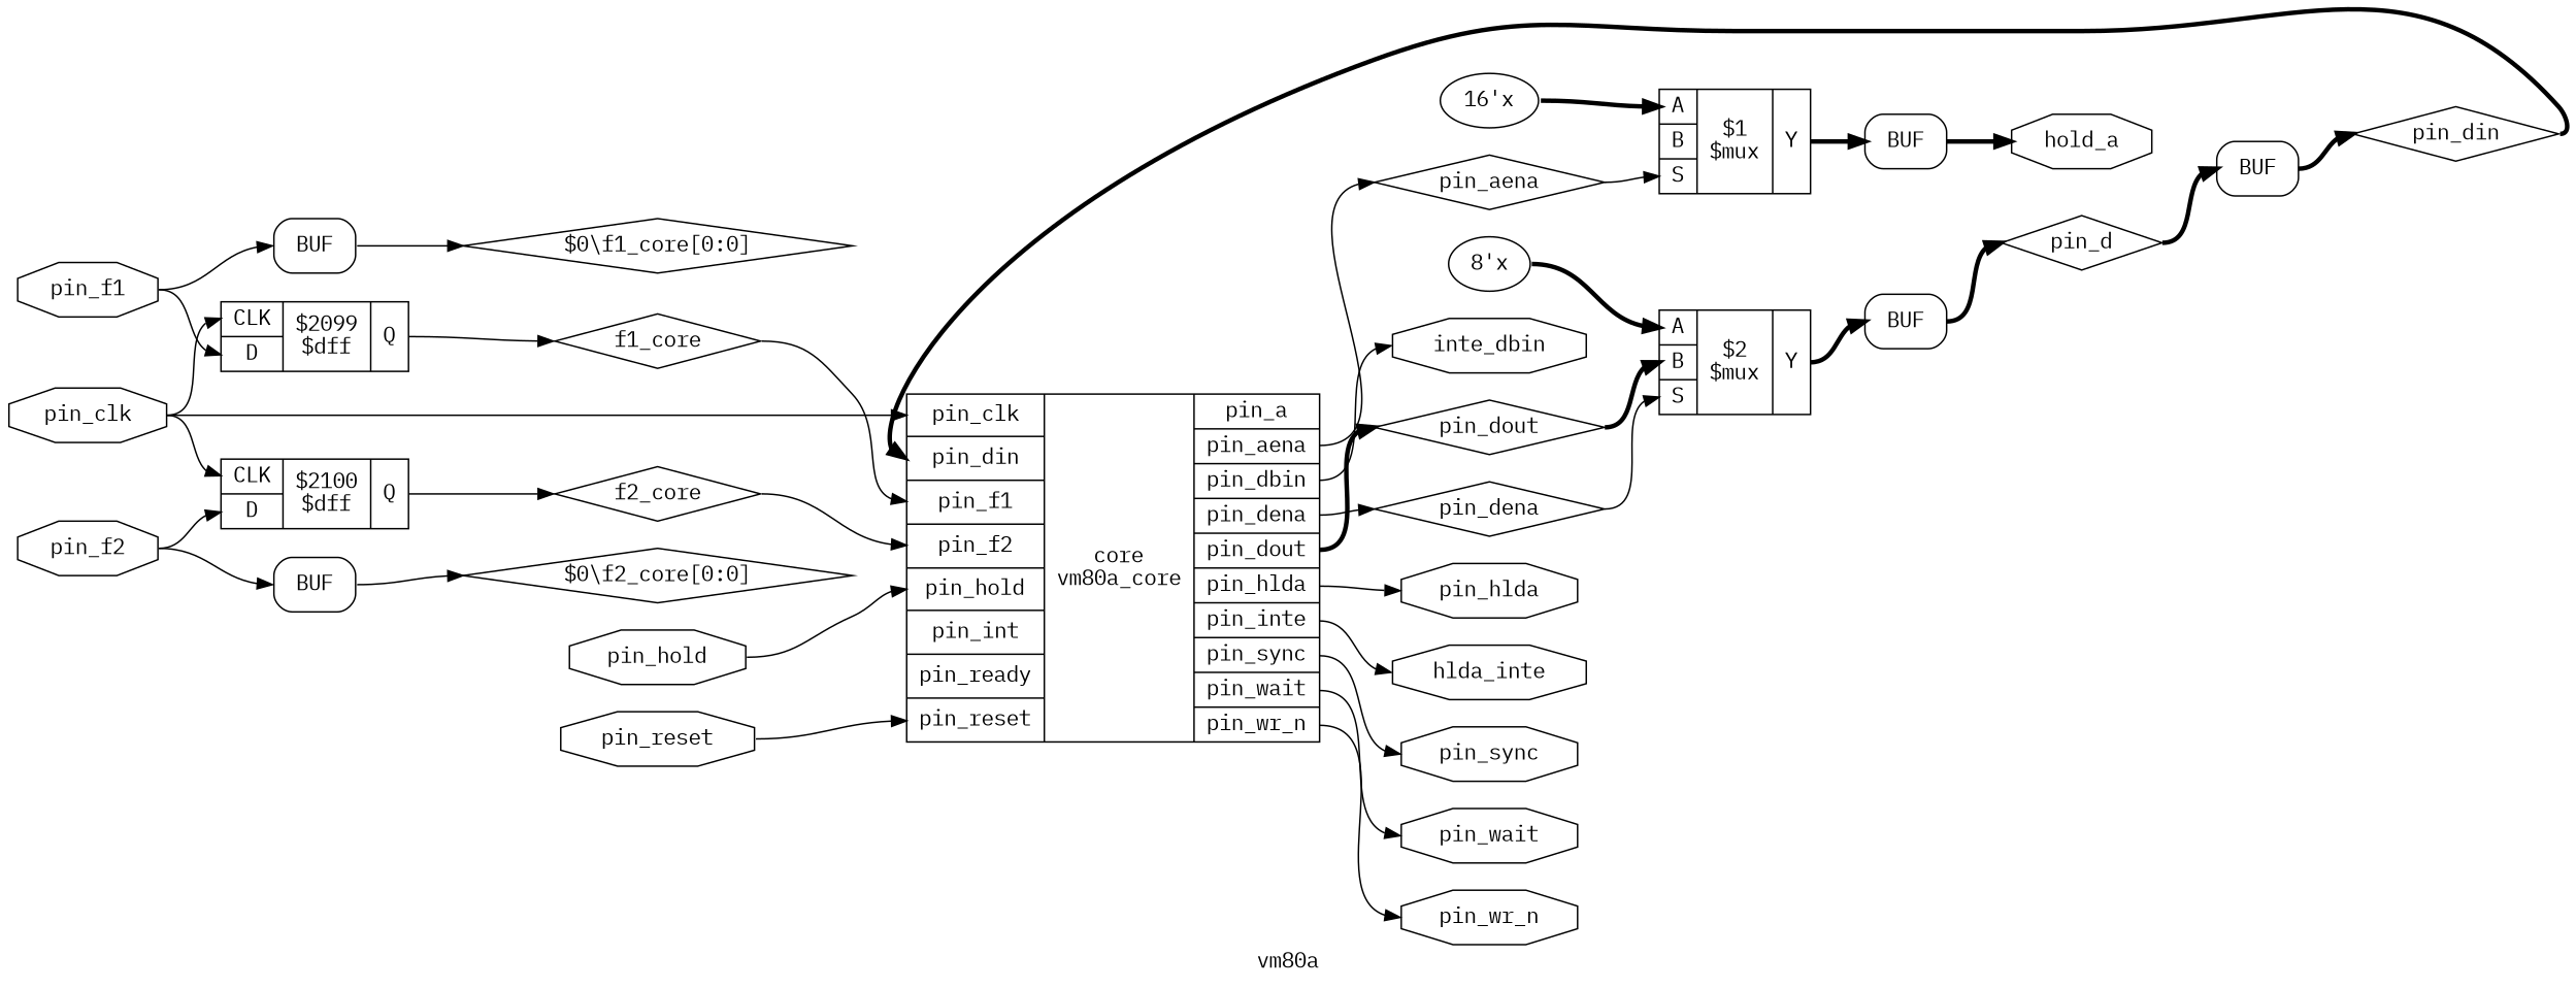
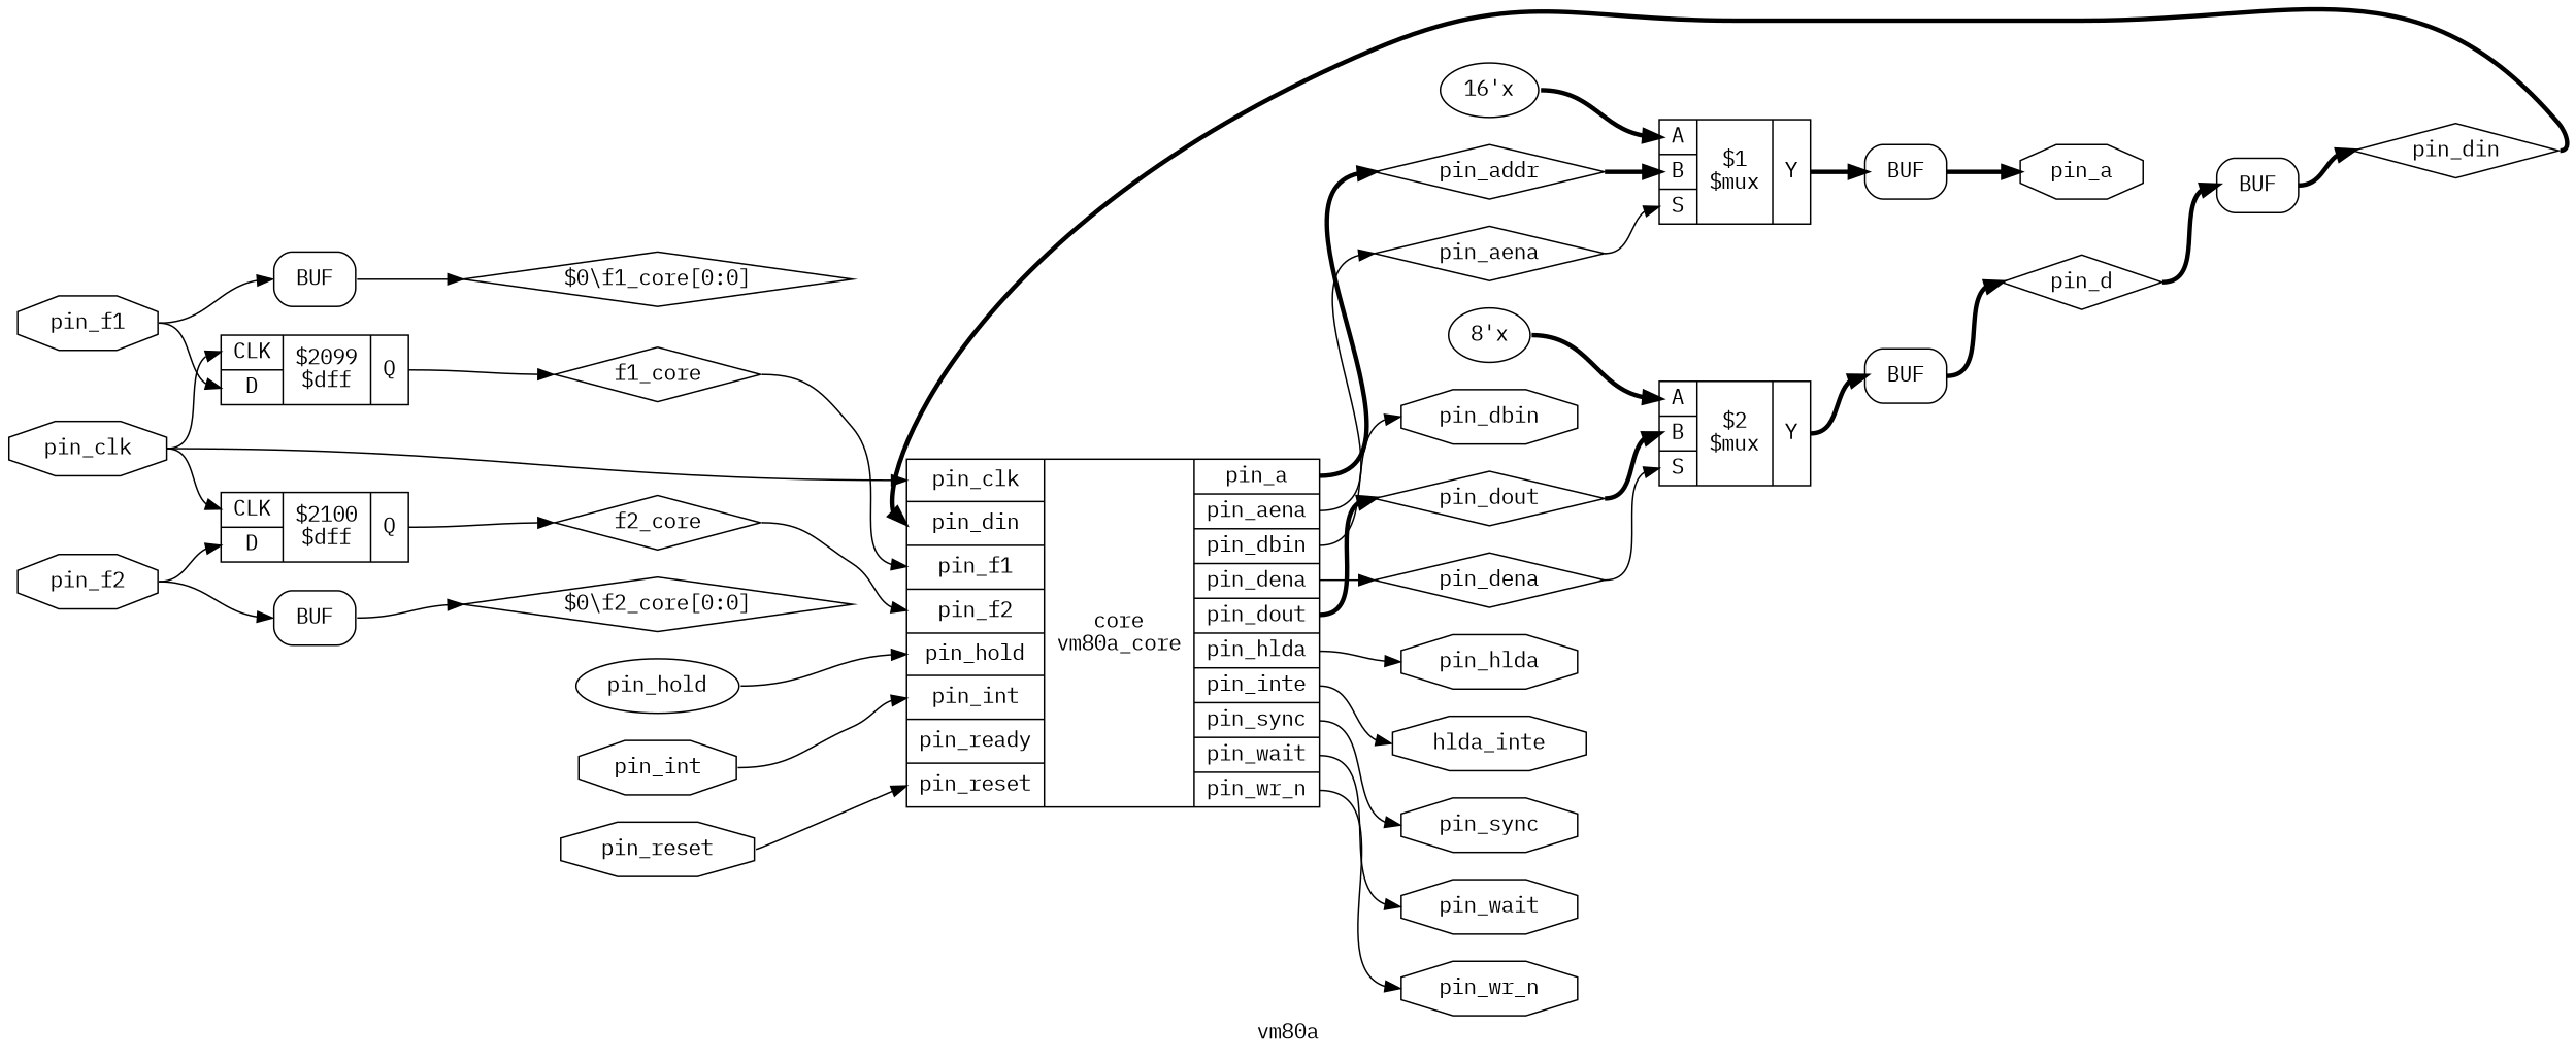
  digraph {
    fontname="IBM Plex Mono"
    label=vm80a
    rankdir=LR
    remincross=true
    node [color=black fontcolor=black fontname="IBM Plex Mono" shape=octagon]
    edge [color=black fontname="IBM Plex Mono" headport=w tailport=e]
    n1 [label=f2_core shape=diamond]
    n2 [label="{{<p26> pin_clk|<p9> pin_din|<p25> pin_f1|<p24> pin_f2|<p20> pin_hold|<p16> pin_int|<p18> pin_ready|<p23> pin_reset}|core\nvm80a_core|{<p22> pin_a|<p11> pin_aena|<p13> pin_dbin|<p10> pin_dena|<p8> pin_dout|<p19> pin_hlda|<p15> pin_inte|<p14> pin_sync|<p17> pin_wait|<p12> pin_wr_n}}" shape=record color="" fontcolor=""]
+   n3 [label=pin_addr shape=diamond]
    n4 [label=pin_dout shape=diamond]
    n5 [label=pin_dena shape=diamond]
    n6 [label=pin_aena shape=diamond]
    n7 [label=pin_wr_n]
-   n8 [label=inte_dbin]
+   n8 [label=pin_dbin]
    n9 [label=pin_sync]
    n10 [label=hlda_inte]
    n11 [label=pin_wait]
    n12 [label=pin_hlda]
    n13 [label=f1_core shape=diamond]
    n14 [label="{{<p33> A|<p34> B|<p35> S}|$1\n$mux|{<p36> Y}}" shape=record color="" fontcolor=""]
    n15 [label=BUF shape=box style=rounded color="" fontcolor=""]
    n16 [label="{{<p33> A|<p34> B|<p35> S}|$2\n$mux|{<p36> Y}}" shape=record color="" fontcolor=""]
    n17 [label=BUF shape=box style=rounded color="" fontcolor=""]
    n18 [label=pin_din shape=diamond]
-   n20 [label=pin_hold]
+   n19 [label=pin_int]
+   n20 [label=pin_hold shape=ellipse]
    n21 [label=pin_d shape=diamond]
    n22 [label=BUF shape=box style=rounded color="" fontcolor=""]
-   n23 [label=hold_a]
+   n23 [label=pin_a]
    n24 [label=pin_reset]
    n25 [label=pin_f2]
    n26 [label="{{<p27> CLK|<p28> D}|$2100\n$dff|{<p29> Q}}" shape=record color="" fontcolor=""]
    n27 [label=BUF shape=box style=rounded color="" fontcolor=""]
    n28 [label="$0\\f2_core[0:0]" shape=diamond color="" fontcolor=""]
    n29 [label=pin_f1]
    n30 [label="{{<p27> CLK|<p28> D}|$2099\n$dff|{<p29> Q}}" shape=record color="" fontcolor=""]
    n31 [label=BUF shape=box style=rounded color="" fontcolor=""]
    n32 [label="$0\\f1_core[0:0]" shape=diamond color="" fontcolor=""]
    n33 [label=pin_clk]
    n34 [label="8'x" color="" fontcolor="" shape=""]
    n35 [label="16'x" color="" fontcolor="" shape=""]
    n1 -> n2 [headport="p24:w"]
+   n2 -> n3 [style="setlinewidth(3)" tailport="p22:e"]
    n2 -> n4 [style="setlinewidth(3)" tailport="p8:e"]
    n2 -> n5 [tailport="p10:e"]
    n2 -> n6 [tailport="p11:e"]
    n2 -> n7 [tailport="p12:e"]
    n2 -> n8 [tailport="p13:e"]
    n2 -> n9 [tailport="p14:e"]
    n2 -> n10 [tailport="p15:e"]
    n2 -> n11 [tailport="p17:e"]
    n2 -> n12 [tailport="p19:e"]
+   n3 -> n14 [headport="p34:w" style="setlinewidth(3)"]
    n4 -> n16 [headport="p34:w" style="setlinewidth(3)"]
    n5 -> n16 [headport="p35:w"]
    n6 -> n14 [headport="p35:w"]
    n13 -> n2 [headport="p25:w"]
    n14 -> n15 [headport="w:w" style="setlinewidth(3)" tailport="p36:e"]
    n15 -> n23 [style="setlinewidth(3)" tailport="e:e"]
    n16 -> n17 [headport="w:w" style="setlinewidth(3)" tailport="p36:e"]
    n17 -> n21 [style="setlinewidth(3)" tailport="e:e"]
    n18 -> n2 [headport="p9:w" style="setlinewidth(3)"]
+   n19 -> n2 [headport="p16:w"]
    n20 -> n2 [headport="p20:w"]
    n21 -> n22 [headport="w:w" style="setlinewidth(3)"]
    n22 -> n18 [style="setlinewidth(3)" tailport="e:e"]
    n24 -> n2 [headport="p23:w"]
    n25 -> n26 [headport="p28:w"]
    n25 -> n27 [headport="w:w"]
    n26 -> n1 [tailport="p29:e"]
    n27 -> n28 [tailport="e:e"]
    n29 -> n30 [headport="p28:w"]
    n29 -> n31 [headport="w:w"]
    n30 -> n13 [tailport="p29:e"]
    n31 -> n32 [tailport="e:e"]
    n33 -> n2 [headport="p26:w"]
    n33 -> n26 [headport="p27:w"]
    n33 -> n30 [headport="p27:w"]
    n34 -> n16 [headport="p33:w" style="setlinewidth(3)"]
    n35 -> n14 [headport="p33:w" style="setlinewidth(3)"]
  }
